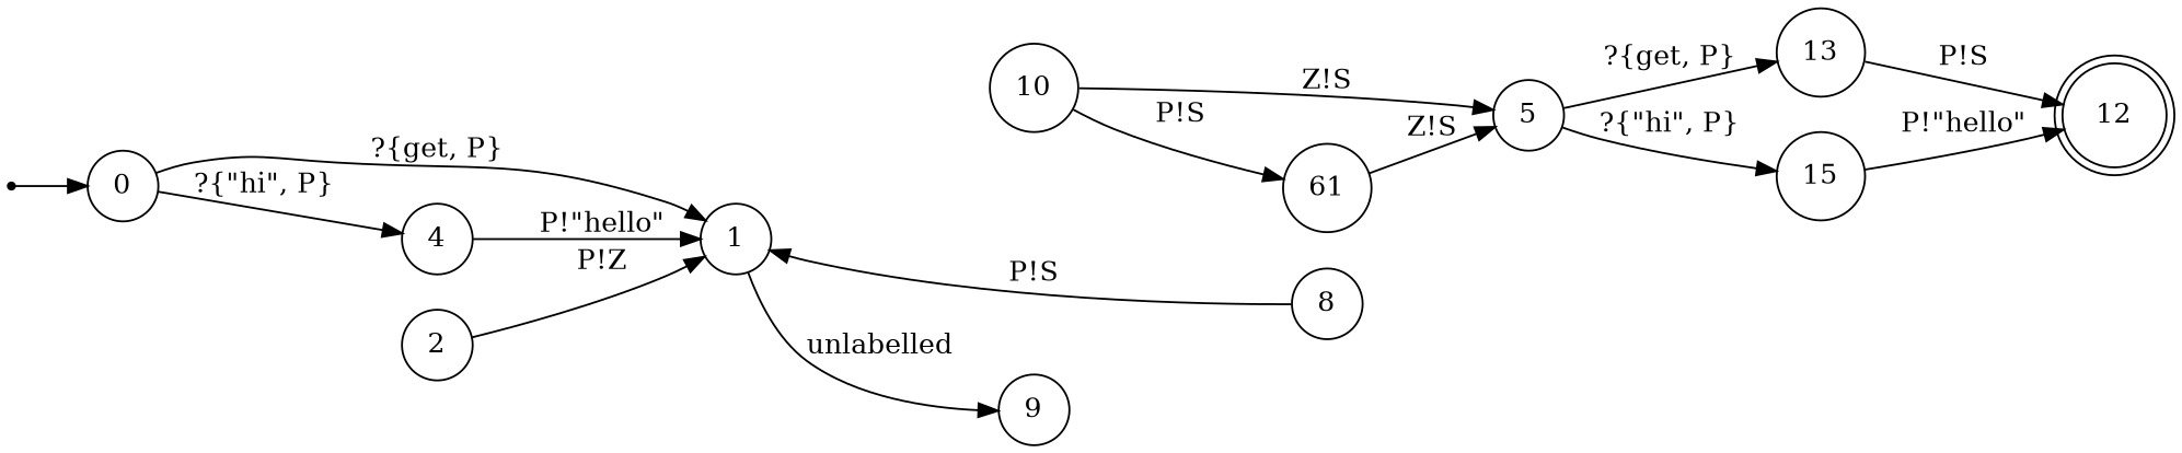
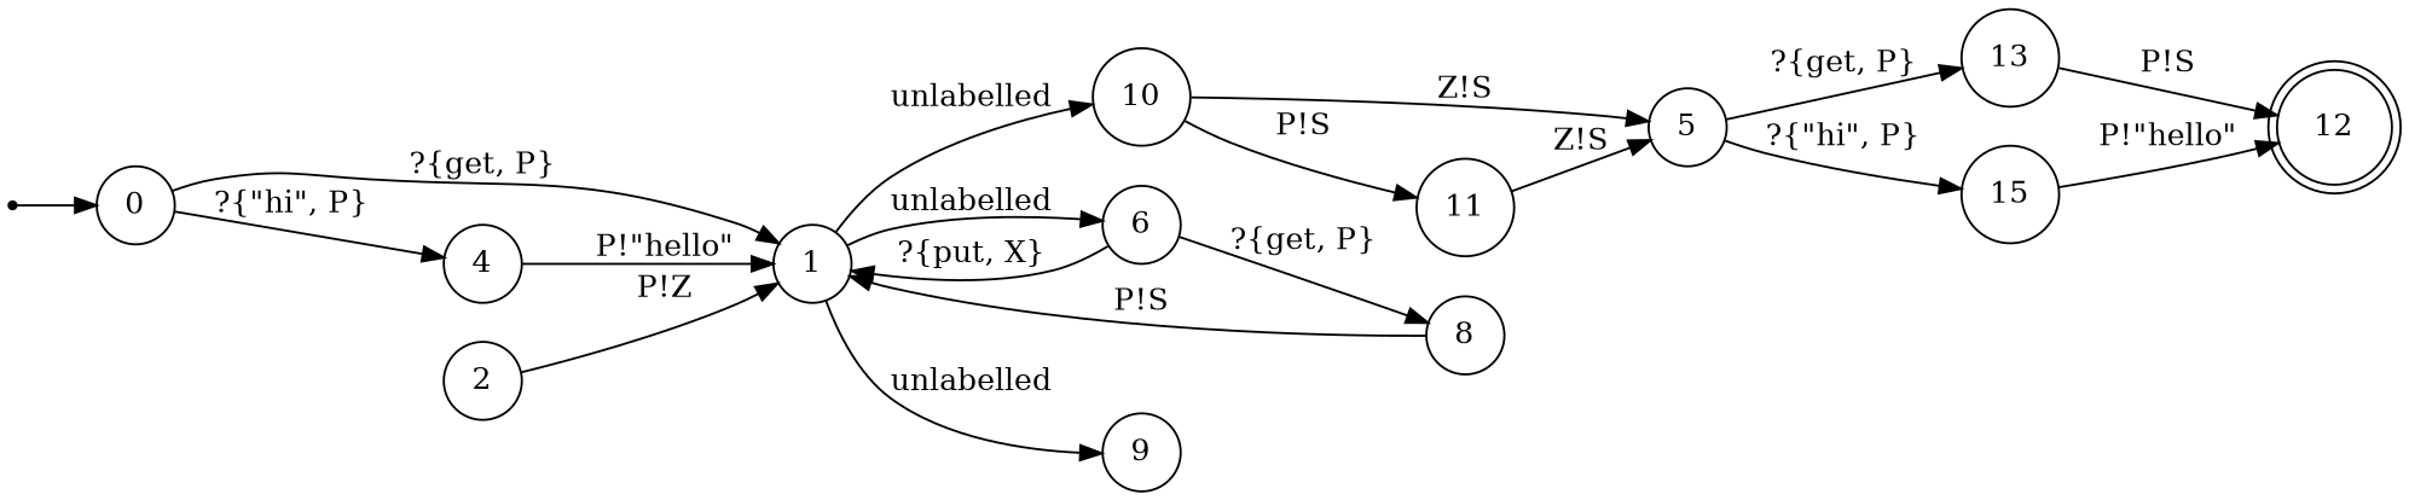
  digraph {
    rankdir=LR
    node [shape=circle]
    12 [shape=doublecircle]
    START [shape=point]
    0
    4
    1
    2
+   6
    9
    10
    8
    5
-   11 [label=61]
+   11
    13
    15
    START -> 0
    0 -> 4 [label="?{\"hi\", P}"]
    0 -> 1 [label="?{get, P}"]
    4 -> 1 [label="P!\"hello\""]
+   1 -> 6 [label=unlabelled]
    1 -> 9 [label=unlabelled]
+   1 -> 10 [label=unlabelled]
    2 -> 1 [label="P!Z"]
+   6 -> 1 [label="?{put, X}"]
+   6 -> 8 [label="?{get, P}"]
    10 -> 5 [label="Z!S"]
    10 -> 11 [label="P!S"]
    8 -> 1 [label="P!S"]
    5 -> 13 [label="?{get, P}"]
    5 -> 15 [label="?{\"hi\", P}"]
    11 -> 5 [label="Z!S"]
    13 -> 12 [label="P!S"]
    15 -> 12 [label="P!\"hello\""]
  }
